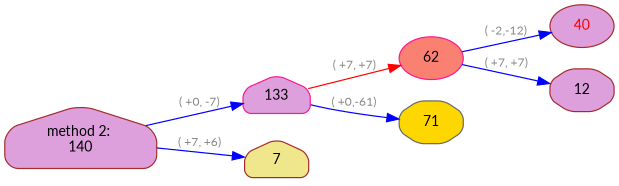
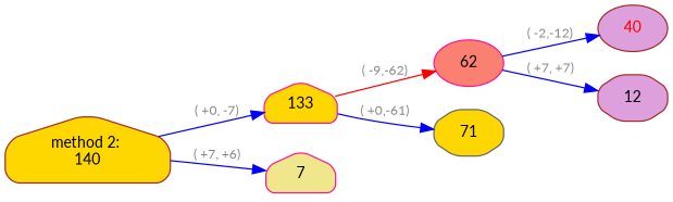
  digraph {
    fontname=Lato
    rankdir=LR
    node [color=brown fillcolor=gold fontcolor=black fontname=Lato fontsize=12 shape=house style="rounded,filled"]
    edge [color=blue fontcolor="#888888" fontname=Lato fontsize=10]
-   n1 [fillcolor=plum label="method 2: \n140"]
-   n2 [color=deeppink fillcolor=plum label=133]
-   n3 [fillcolor=khaki label=7]
+   n1 [label="method 2: \n140"]
+   n2 [color=deeppink label=133]
+   n3 [color=deeppink fillcolor=khaki label=7]
    n4 [color=deeppink fillcolor=salmon label=62 shape=ellipse]
    n5 [color=gray40 label=71 shape=octagon]
    n6 [fillcolor=plum fontcolor=red label=40 shape=ellipse]
    n7 [fillcolor=plum label=12 shape=octagon]
    n1 -> n2 [label="( +0, -7)"]
    n1 -> n3 [label="( +7, +6)"]
-   n2 -> n4 [color=red label="( +7, +7)"]
+   n2 -> n4 [color=red label="( -9,-62)"]
    n2 -> n5 [label="( +0,-61)"]
    n4 -> n6 [label="( -2,-12)"]
    n4 -> n7 [label="( +7, +7)"]
  }
